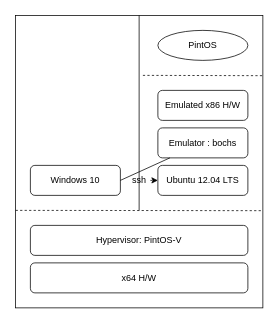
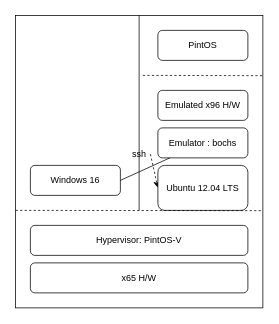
  <mxCell id="0" />
  <mxCell id="1" parent="0" />
  <mxCell id="2" value="" style="rounded=0;whiteSpace=wrap;html=1;" parent="1" vertex="1"><mxGeometry x="20" y="20" width="330" height="390" as="geometry" /></mxCell>
- <mxCell id="3" value="x64 H/W" style="rounded=1;whiteSpace=wrap;html=1;" parent="1" vertex="1"><mxGeometry x="40" y="350" width="290" height="40" as="geometry" /></mxCell>
+ <mxCell id="3" value="x65 H/W" style="rounded=1;whiteSpace=wrap;html=1;" parent="1" vertex="1"><mxGeometry x="40" y="350" width="290" height="40" as="geometry" /></mxCell>
  <mxCell id="4" value="Hypervisor: PintOS-V" style="rounded=1;whiteSpace=wrap;html=1;" parent="1" vertex="1"><mxGeometry x="40" y="300" width="290" height="40" as="geometry" /></mxCell>
  <mxCell id="5" style="edgeStyle=none;html=1;exitX=1;exitY=0.5;exitDx=0;exitDy=0;entryX=0;entryY=0.5;entryDx=0;entryDy=0;startArrow=none;dashed=1;" parent="1" source="11" target="7" edge="1"><mxGeometry relative="1" as="geometry" /></mxCell>
- <mxCell id="6" value="Windows 10" style="rounded=1;whiteSpace=wrap;html=1;" parent="1" vertex="1"><mxGeometry x="40" y="220" width="120" height="40" as="geometry" /></mxCell>
- <mxCell id="7" value="Ubuntu 12.04 LTS" style="rounded=1;whiteSpace=wrap;html=1;" parent="1" vertex="1"><mxGeometry x="210" y="220" width="120" height="40" as="geometry" /></mxCell>
+ <mxCell id="6" value="Windows 16" style="rounded=1;whiteSpace=wrap;html=1;" parent="1" vertex="1"><mxGeometry x="40" y="220" width="120" height="40" as="geometry" /></mxCell>
+ <mxCell id="7" value="Ubuntu 12.04 LTS" style="rounded=1;whiteSpace=wrap;html=1;" parent="1" vertex="1"><mxGeometry x="210" y="220" width="120" height="60" as="geometry" /></mxCell>
  <mxCell id="8" value="Emulator : bochs" style="rounded=1;whiteSpace=wrap;html=1;" parent="1" vertex="1"><mxGeometry x="210" y="170" width="120" height="40" as="geometry" /></mxCell>
- <mxCell id="9" value="Emulated x86 H/W" style="rounded=1;whiteSpace=wrap;html=1;" parent="1" vertex="1"><mxGeometry x="210" y="120" width="120" height="40" as="geometry" /></mxCell>
- <mxCell id="10" value="PintOS" style="ellipse;whiteSpace=wrap;html=1;" parent="1" vertex="1"><mxGeometry x="210" y="40" width="120" height="40" as="geometry" /></mxCell>
- <mxCell id="11" value="ssh" style="text;html=1;align=center;verticalAlign=middle;resizable=0;points=[];autosize=1;strokeColor=none;fillColor=none;" parent="1" vertex="1"><mxGeometry x="170" y="230" width="30" height="20" as="geometry" /></mxCell>
+ <mxCell id="9" value="Emulated x96 H/W" style="rounded=1;whiteSpace=wrap;html=1;" parent="1" vertex="1"><mxGeometry x="210" y="120" width="120" height="40" as="geometry" /></mxCell>
+ <mxCell id="10" value="PintOS" style="rounded=1;whiteSpace=wrap;html=1;" parent="1" vertex="1"><mxGeometry x="210" y="40" width="120" height="40" as="geometry" /></mxCell>
+ <mxCell id="11" value="ssh" style="text;html=1;align=center;verticalAlign=middle;resizable=0;points=[];autosize=1;strokeColor=none;fillColor=none;" parent="1" vertex="1"><mxGeometry x="170" y="195" width="30" height="20" as="geometry" /></mxCell>
  <mxCell id="12" value="" style="edgeStyle=none;html=1;exitX=1;exitY=0.5;exitDx=0;exitDy=0;endArrow=none;" parent="1" source="6" target="8" edge="1"><mxGeometry relative="1" as="geometry"><mxPoint x="160" y="240" as="sourcePoint" /><mxPoint x="210" y="240" as="targetPoint" /></mxGeometry></mxCell>
  <mxCell id="13" value="" style="endArrow=none;html=1;entryX=0.999;entryY=0.344;entryDx=0;entryDy=0;entryPerimeter=0;dashed=1;" parent="1" edge="1"><mxGeometry width="50" height="50" relative="1" as="geometry"><mxPoint x="20.33" y="280" as="sourcePoint" /><mxPoint x="350" y="280.4" as="targetPoint" /></mxGeometry></mxCell>
  <mxCell id="14" value="" style="endArrow=none;html=1;entryX=0.999;entryY=0.344;entryDx=0;entryDy=0;entryPerimeter=0;dashed=1;" parent="1" edge="1"><mxGeometry width="50" height="50" relative="1" as="geometry"><mxPoint x="190" y="100" as="sourcePoint" /><mxPoint x="349.84" y="100.4" as="targetPoint" /></mxGeometry></mxCell>
  <mxCell id="15" value="" style="endArrow=none;html=1;entryX=0.5;entryY=0;entryDx=0;entryDy=0;" parent="1" target="2" edge="1"><mxGeometry width="50" height="50" relative="1" as="geometry"><mxPoint x="185" y="280" as="sourcePoint" /><mxPoint x="390" y="230" as="targetPoint" /></mxGeometry></mxCell>
